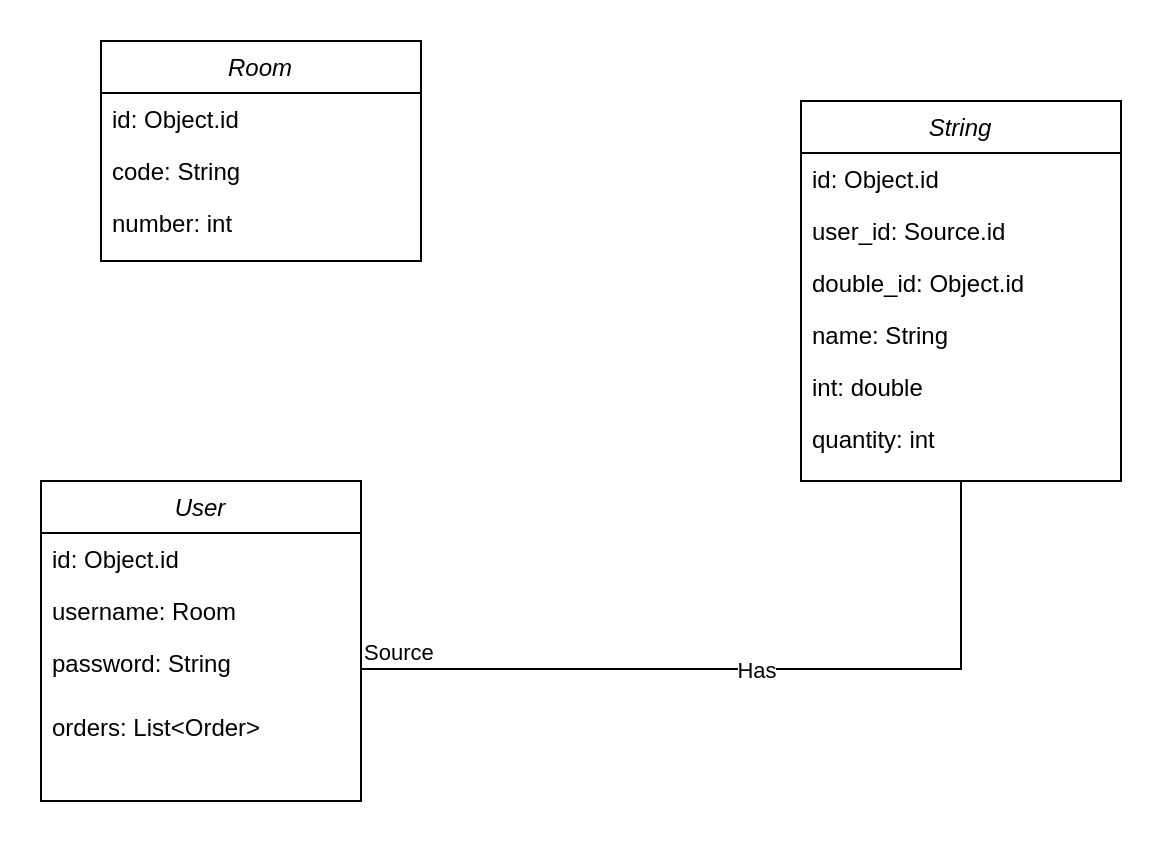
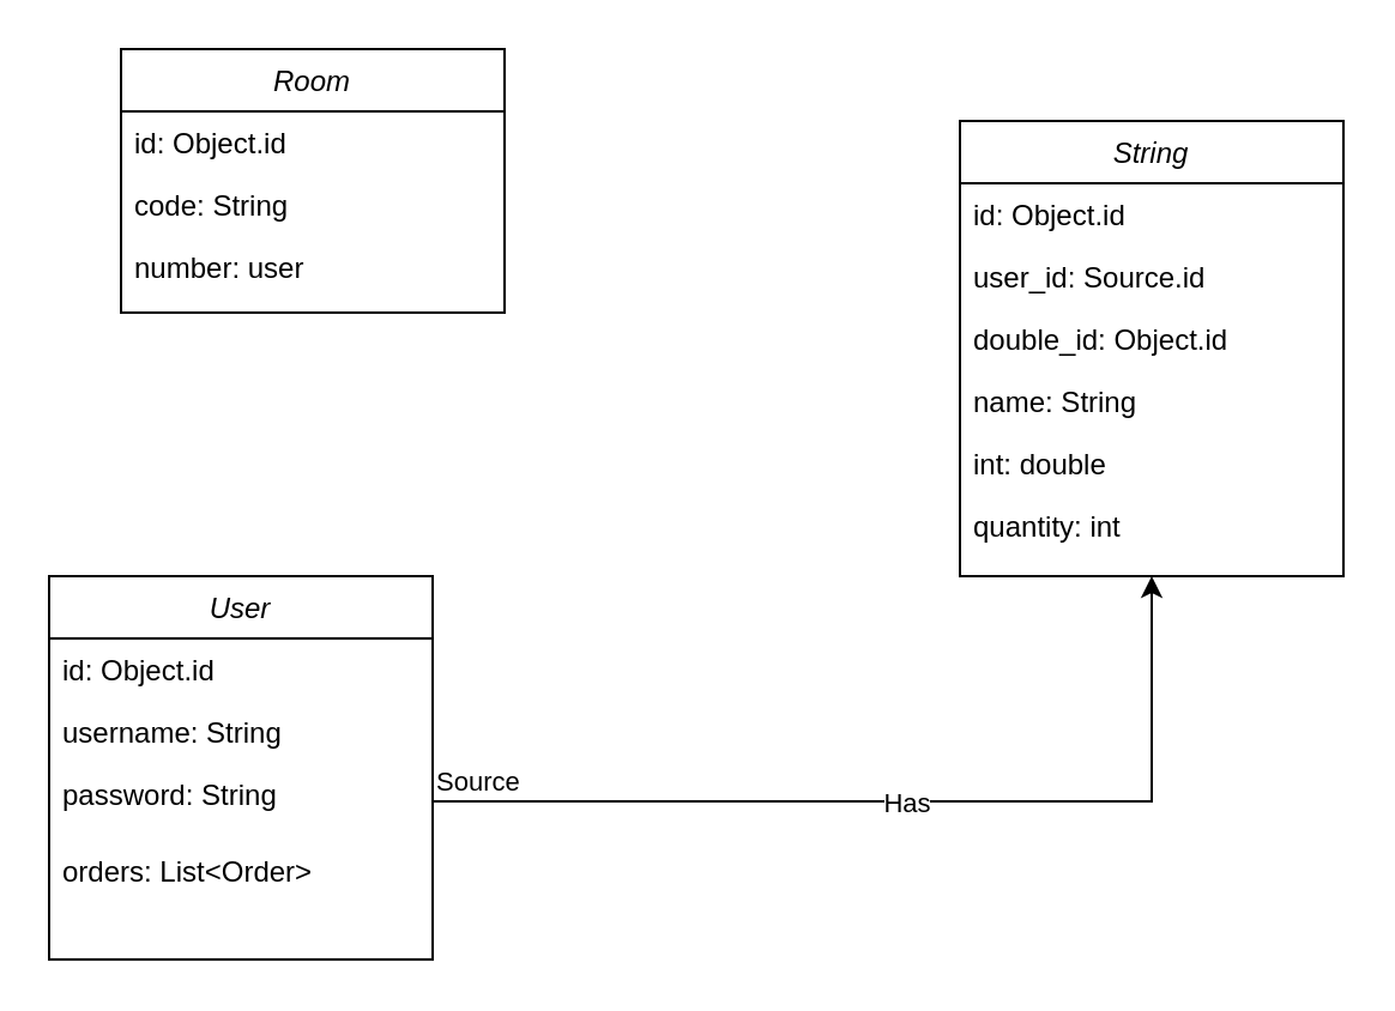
  <mxCell id="0" />
  <mxCell id="1" parent="0" />
  <mxCell id="2" value="Room" style="swimlane;fontStyle=2;align=center;verticalAlign=top;childLayout=stackLayout;horizontal=1;startSize=26;horizontalStack=0;resizeParent=1;resizeLast=0;collapsible=1;marginBottom=0;rounded=0;shadow=0;strokeWidth=1;" parent="1" vertex="1"><mxGeometry x="50" y="20" width="160" height="110" as="geometry"><mxRectangle x="90" y="130" width="160" height="26" as="alternateBounds" /></mxGeometry></mxCell>
  <mxCell id="3" value="id: Object.id" style="text;align=left;verticalAlign=top;spacingLeft=4;spacingRight=4;overflow=hidden;rotatable=0;points=[[0,0.5],[1,0.5]];portConstraint=eastwest;" parent="2" vertex="1"><mxGeometry y="26" width="160" height="26" as="geometry" /></mxCell>
  <mxCell id="4" value="code: String" style="text;align=left;verticalAlign=top;spacingLeft=4;spacingRight=4;overflow=hidden;rotatable=0;points=[[0,0.5],[1,0.5]];portConstraint=eastwest;rounded=0;shadow=0;html=0;" parent="2" vertex="1"><mxGeometry y="52" width="160" height="26" as="geometry" /></mxCell>
- <mxCell id="5" value="number: int" style="text;align=left;verticalAlign=top;spacingLeft=4;spacingRight=4;overflow=hidden;rotatable=0;points=[[0,0.5],[1,0.5]];portConstraint=eastwest;rounded=0;shadow=0;html=0;" parent="2" vertex="1"><mxGeometry y="78" width="160" height="26" as="geometry" /></mxCell>
+ <mxCell id="5" value="number: user" style="text;align=left;verticalAlign=top;spacingLeft=4;spacingRight=4;overflow=hidden;rotatable=0;points=[[0,0.5],[1,0.5]];portConstraint=eastwest;rounded=0;shadow=0;html=0;" parent="2" vertex="1"><mxGeometry y="78" width="160" height="26" as="geometry" /></mxCell>
  <mxCell id="6" value="User" style="swimlane;fontStyle=2;align=center;verticalAlign=top;childLayout=stackLayout;horizontal=1;startSize=26;horizontalStack=0;resizeParent=1;resizeLast=0;collapsible=1;marginBottom=0;rounded=0;shadow=0;strokeWidth=1;" vertex="1" parent="1"><mxGeometry x="20" y="240" width="160" height="160" as="geometry"><mxRectangle x="90" y="130" width="160" height="26" as="alternateBounds" /></mxGeometry></mxCell>
  <mxCell id="7" value="id: Object.id" style="text;align=left;verticalAlign=top;spacingLeft=4;spacingRight=4;overflow=hidden;rotatable=0;points=[[0,0.5],[1,0.5]];portConstraint=eastwest;" vertex="1" parent="6"><mxGeometry y="26" width="160" height="26" as="geometry" /></mxCell>
- <mxCell id="8" value="username: Room" style="text;align=left;verticalAlign=top;spacingLeft=4;spacingRight=4;overflow=hidden;rotatable=0;points=[[0,0.5],[1,0.5]];portConstraint=eastwest;rounded=0;shadow=0;html=0;" vertex="1" parent="6"><mxGeometry y="52" width="160" height="26" as="geometry" /></mxCell>
+ <mxCell id="8" value="username: String" style="text;align=left;verticalAlign=top;spacingLeft=4;spacingRight=4;overflow=hidden;rotatable=0;points=[[0,0.5],[1,0.5]];portConstraint=eastwest;rounded=0;shadow=0;html=0;" vertex="1" parent="6"><mxGeometry y="52" width="160" height="26" as="geometry" /></mxCell>
  <mxCell id="9" value="password: String" style="text;align=left;verticalAlign=top;spacingLeft=4;spacingRight=4;overflow=hidden;rotatable=0;points=[[0,0.5],[1,0.5]];portConstraint=eastwest;rounded=0;shadow=0;html=0;" vertex="1" parent="6"><mxGeometry y="78" width="160" height="32" as="geometry" /></mxCell>
  <mxCell id="10" value="orders: List&lt;Order&gt;" style="text;align=left;verticalAlign=top;spacingLeft=4;spacingRight=4;overflow=hidden;rotatable=0;points=[[0,0.5],[1,0.5]];portConstraint=eastwest;rounded=0;shadow=0;html=0;" vertex="1" parent="6"><mxGeometry y="110" width="160" height="32" as="geometry" /></mxCell>
  <mxCell id="11" value="String" style="swimlane;fontStyle=2;align=center;verticalAlign=top;childLayout=stackLayout;horizontal=1;startSize=26;horizontalStack=0;resizeParent=1;resizeLast=0;collapsible=1;marginBottom=0;rounded=0;shadow=0;strokeWidth=1;" vertex="1" parent="1"><mxGeometry x="400" y="50" width="160" height="190" as="geometry"><mxRectangle x="90" y="130" width="160" height="26" as="alternateBounds" /></mxGeometry></mxCell>
  <mxCell id="12" value="id: Object.id" style="text;align=left;verticalAlign=top;spacingLeft=4;spacingRight=4;overflow=hidden;rotatable=0;points=[[0,0.5],[1,0.5]];portConstraint=eastwest;" vertex="1" parent="11"><mxGeometry y="26" width="160" height="26" as="geometry" /></mxCell>
  <mxCell id="13" value="user_id: Source.id" style="text;align=left;verticalAlign=top;spacingLeft=4;spacingRight=4;overflow=hidden;rotatable=0;points=[[0,0.5],[1,0.5]];portConstraint=eastwest;" vertex="1" parent="11"><mxGeometry y="52" width="160" height="26" as="geometry" /></mxCell>
  <mxCell id="14" value="double_id: Object.id" style="text;align=left;verticalAlign=top;spacingLeft=4;spacingRight=4;overflow=hidden;rotatable=0;points=[[0,0.5],[1,0.5]];portConstraint=eastwest;" vertex="1" parent="11"><mxGeometry y="78" width="160" height="26" as="geometry" /></mxCell>
  <mxCell id="15" value="name: String" style="text;align=left;verticalAlign=top;spacingLeft=4;spacingRight=4;overflow=hidden;rotatable=0;points=[[0,0.5],[1,0.5]];portConstraint=eastwest;" vertex="1" parent="11"><mxGeometry y="104" width="160" height="26" as="geometry" /></mxCell>
  <mxCell id="16" value="int: double" style="text;align=left;verticalAlign=top;spacingLeft=4;spacingRight=4;overflow=hidden;rotatable=0;points=[[0,0.5],[1,0.5]];portConstraint=eastwest;" vertex="1" parent="11"><mxGeometry y="130" width="160" height="26" as="geometry" /></mxCell>
  <mxCell id="17" value="quantity: int" style="text;align=left;verticalAlign=top;spacingLeft=4;spacingRight=4;overflow=hidden;rotatable=0;points=[[0,0.5],[1,0.5]];portConstraint=eastwest;" vertex="1" parent="11"><mxGeometry y="156" width="160" height="26" as="geometry" /></mxCell>
- <mxCell id="18" value="" style="endArrow=none;html=1;rounded=0;exitX=1;exitY=0.5;exitDx=0;exitDy=0;entryX=0.5;entryY=1;entryDx=0;entryDy=0;" edge="1" parent="1" source="9" target="11"><mxGeometry relative="1" as="geometry"><mxPoint x="240" y="320" as="sourcePoint" /><mxPoint x="400" y="320" as="targetPoint" /><Array as="points"><mxPoint x="480" y="334" /><mxPoint x="480" y="324" /></Array></mxGeometry></mxCell>
+ <mxCell id="18" value="" style="endArrow=classic;html=1;rounded=0;exitX=1;exitY=0.5;exitDx=0;exitDy=0;entryX=0.5;entryY=1;entryDx=0;entryDy=0;" edge="1" parent="1" source="9" target="11"><mxGeometry relative="1" as="geometry"><mxPoint x="240" y="320" as="sourcePoint" /><mxPoint x="400" y="320" as="targetPoint" /><Array as="points"><mxPoint x="480" y="334" /><mxPoint x="480" y="324" /></Array></mxGeometry></mxCell>
  <mxCell id="19" value="Has" style="edgeLabel;resizable=0;html=1;align=center;verticalAlign=middle;" connectable="0" vertex="1" parent="18"><mxGeometry relative="1" as="geometry" /></mxCell>
  <mxCell id="20" value="Source" style="edgeLabel;resizable=0;html=1;align=left;verticalAlign=bottom;" connectable="0" vertex="1" parent="18"><mxGeometry x="-1" relative="1" as="geometry" /></mxCell>
